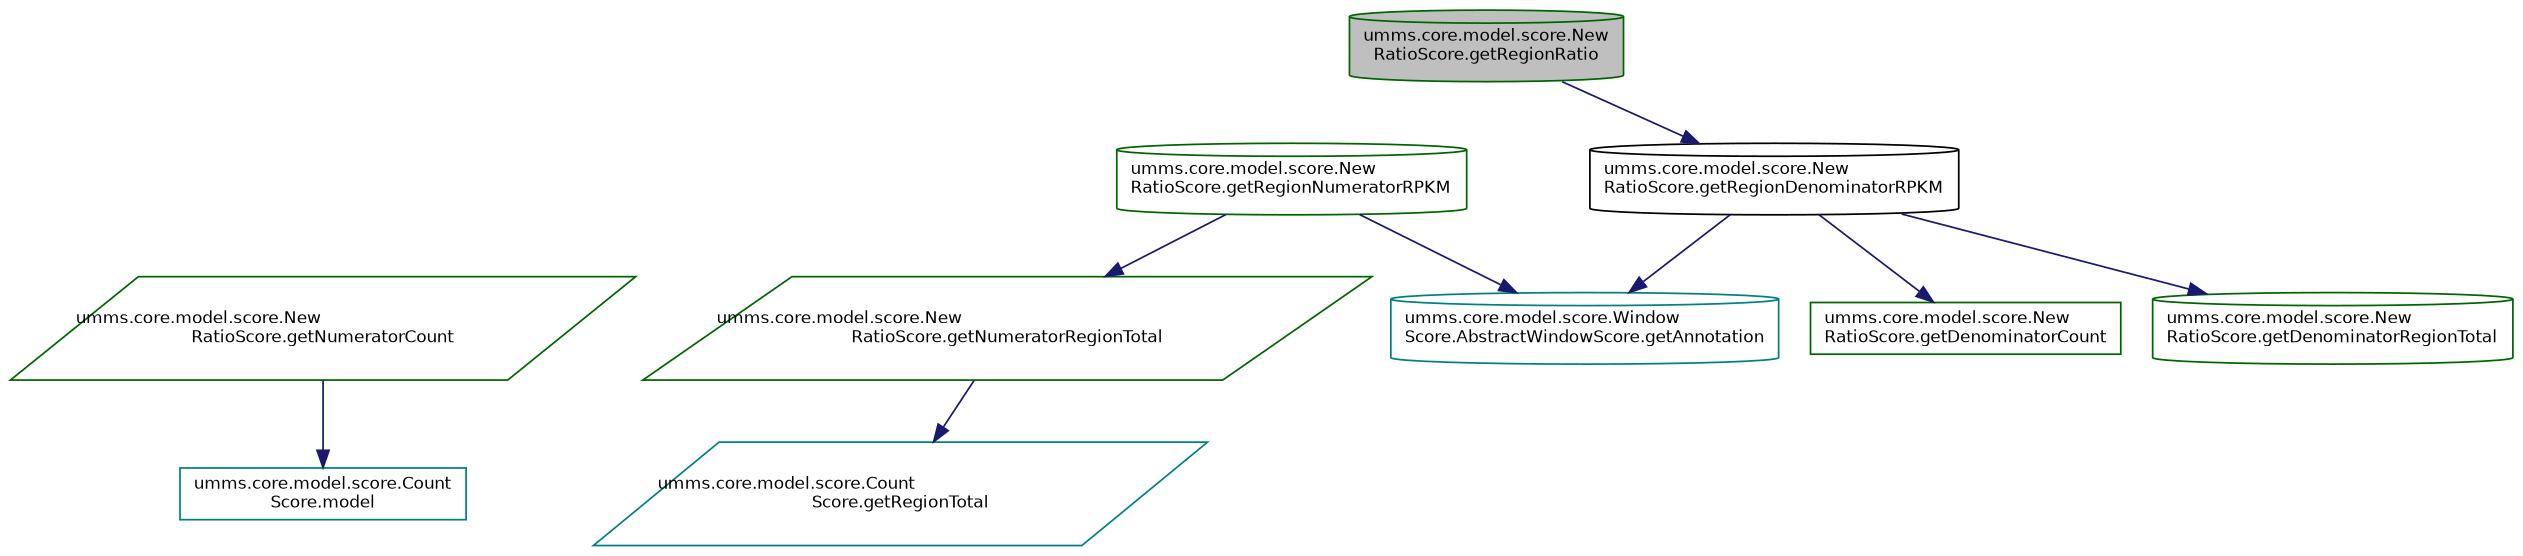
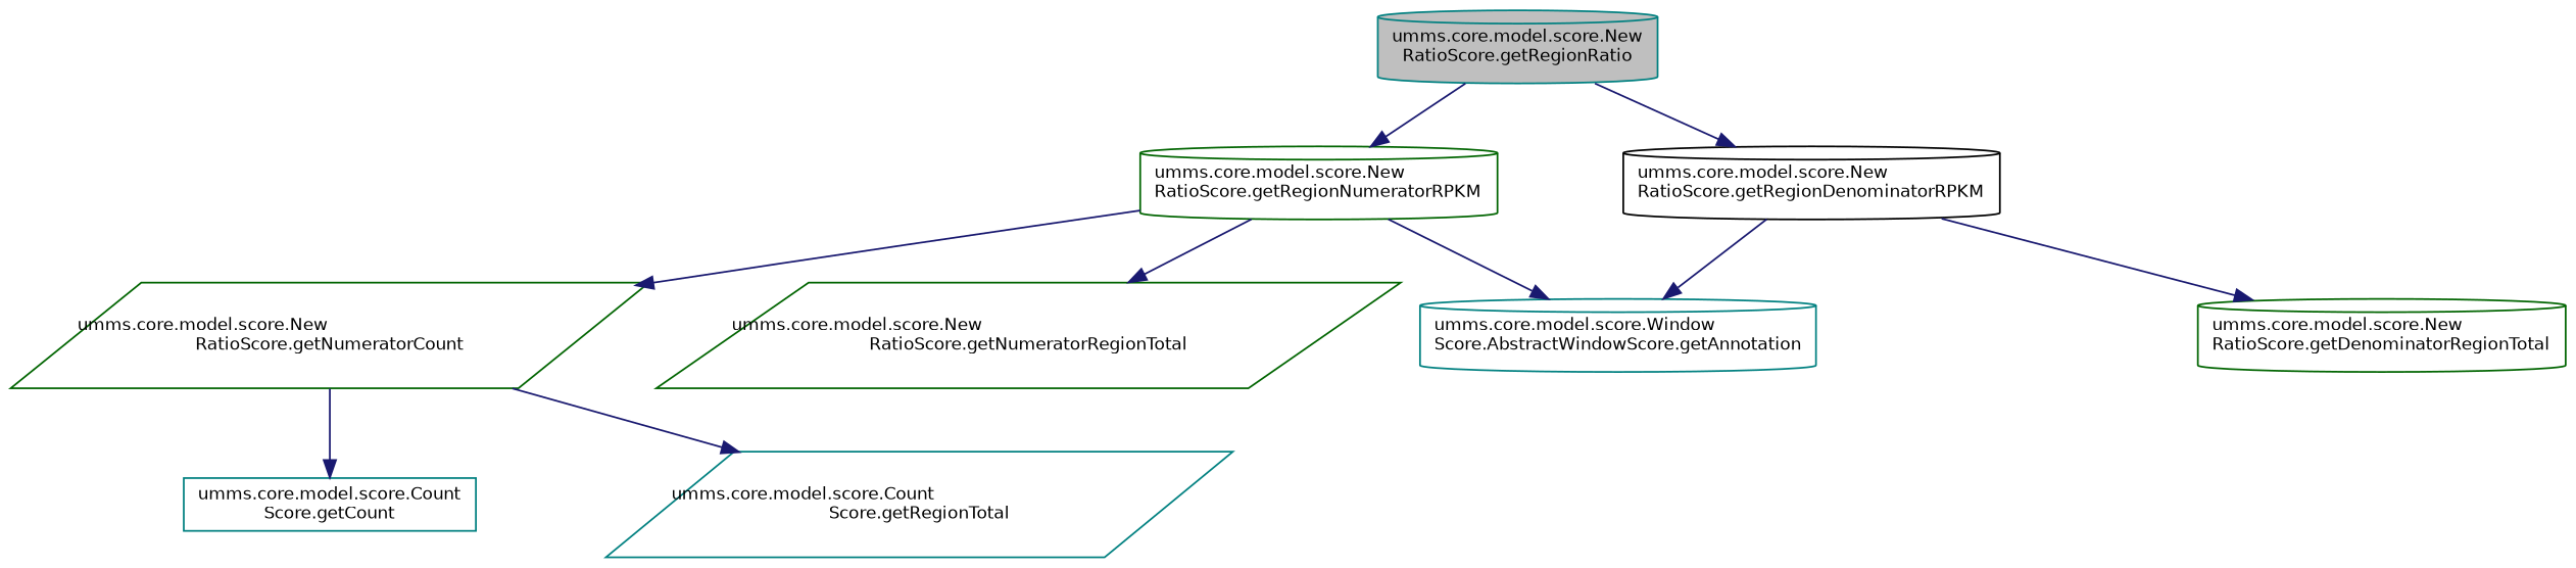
  digraph {
    rankdir=TB
    node [color=darkgreen fillcolor=white fontname=Helvetica fontsize=10 shape=cylinder style=filled]
    edge [color=midnightblue fontname=Helvetica fontsize=10 labelfontname=Helvetica labelfontsize=10 style=solid]
-   n1 [fillcolor=grey75 fontcolor=black height=0.2 label="umms.core.model.score.New\lRatioScore.getRegionRatio" width=0.4]
+   n1 [color=teal fillcolor=grey75 fontcolor=black height=0.2 label="umms.core.model.score.New\lRatioScore.getRegionRatio" width=0.4]
    n2 [height=0.2 label="umms.core.model.score.New\lRatioScore.getRegionNumeratorRPKM" width=0.4]
    n3 [color=black height=0.2 label="umms.core.model.score.New\lRatioScore.getRegionDenominatorRPKM" width=0.4]
    n4 [height=0.2 label="umms.core.model.score.New\lRatioScore.getNumeratorCount" shape=parallelogram width=0.4]
    n5 [height=0.2 label="umms.core.model.score.New\lRatioScore.getNumeratorRegionTotal" shape=parallelogram width=0.4]
    n6 [color=teal height=0.2 label="umms.core.model.score.Window\lScore.AbstractWindowScore.getAnnotation" width=0.4]
-   n7 [height=0.2 label="umms.core.model.score.New\lRatioScore.getDenominatorCount" shape=box width=0.4]
    n8 [height=0.2 label="umms.core.model.score.New\lRatioScore.getDenominatorRegionTotal" width=0.4]
-   n9 [color=teal height=0.2 label="umms.core.model.score.Count\lScore.model" shape=box width=0.4]
+   n9 [color=teal height=0.2 label="umms.core.model.score.Count\lScore.getCount" shape=box width=0.4]
    n10 [color=teal height=0.2 label="umms.core.model.score.Count\lScore.getRegionTotal" shape=parallelogram width=0.4]
+   n1 -> n2
    n1 -> n3
+   n2 -> n4
    n2 -> n5
    n2 -> n6
    n3 -> n6
-   n3 -> n7
    n3 -> n8
    n4 -> n9
-   n5 -> n10
+   n4 -> n10
  }
